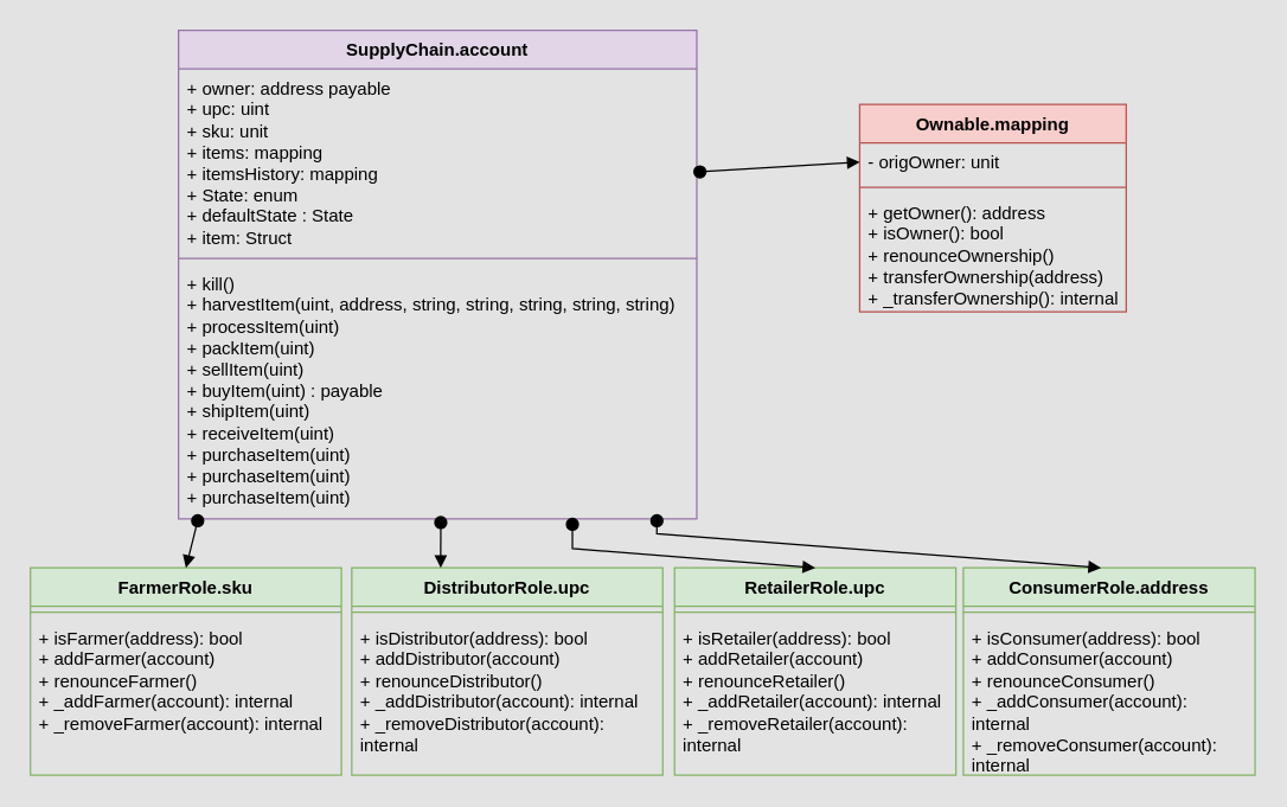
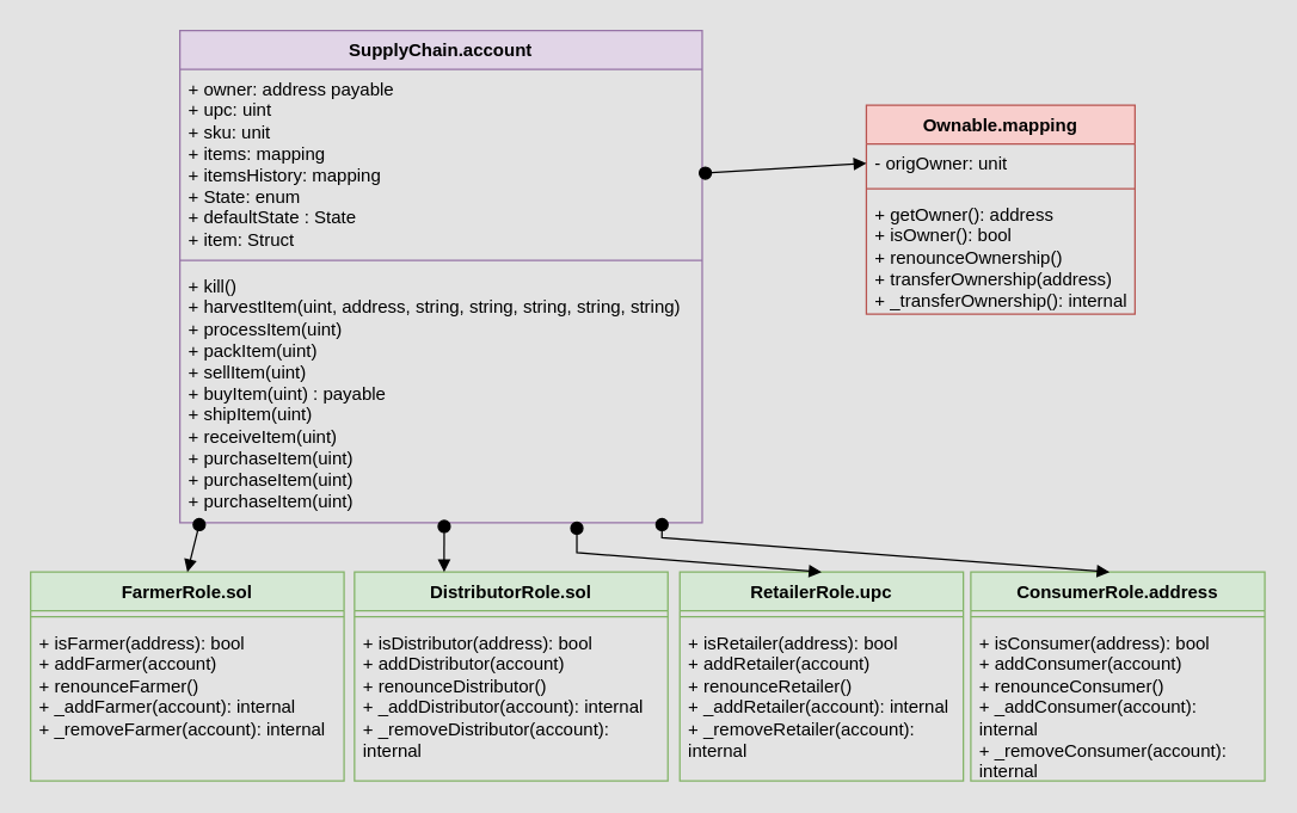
  <mxCell id="0" />
  <mxCell id="1" parent="0" />
  <mxCell id="2" value="SupplyChain.account" style="swimlane;fontStyle=1;align=center;verticalAlign=top;childLayout=stackLayout;horizontal=1;startSize=26;horizontalStack=0;resizeParent=1;resizeParentMax=0;resizeLast=0;collapsible=1;marginBottom=0;whiteSpace=wrap;html=1;fillColor=#e1d5e7;strokeColor=#9673a6;" parent="1" vertex="1"><mxGeometry x="120" width="350" height="330" as="geometry" y="20" /></mxCell>
  <mxCell id="3" value="+ owner: address payable&lt;br&gt;+ upc: uint&lt;br&gt;+ sku: unit&lt;br&gt;+ items: mapping&lt;br&gt;+ itemsHistory: mapping&lt;br&gt;+ State: enum&lt;br&gt;+&amp;nbsp;defaultState : State&lt;br&gt;+ item: Struct" style="text;strokeColor=none;fillColor=none;align=left;verticalAlign=top;spacingLeft=4;spacingRight=4;overflow=hidden;rotatable=0;points=[[0,0.5],[1,0.5]];portConstraint=eastwest;whiteSpace=wrap;html=1;" parent="2" vertex="1"><mxGeometry y="26" width="350" height="124" as="geometry" /></mxCell>
  <mxCell id="4" value="" style="line;strokeWidth=1;fillColor=none;align=left;verticalAlign=middle;spacingTop=-1;spacingLeft=3;spacingRight=3;rotatable=0;labelPosition=right;points=[];portConstraint=eastwest;strokeColor=inherit;" parent="2" vertex="1"><mxGeometry y="150" width="350" height="8" as="geometry" /></mxCell>
  <mxCell id="5" value="+ kill()&lt;br&gt;+ harvestItem(uint, address, string, string, string, string, string)&lt;br&gt;+ processItem(uint)&lt;br&gt;+ packItem(uint)&lt;br&gt;+ sellItem(uint)&lt;br&gt;+ buyItem(uint) : payable&lt;br&gt;+ shipItem(uint)&lt;br&gt;+ receiveItem(uint)&lt;br&gt;+ purchaseItem(uint)&lt;br&gt;+ purchaseItem(uint)&lt;br&gt;+ purchaseItem(uint)" style="text;strokeColor=none;fillColor=none;align=left;verticalAlign=top;spacingLeft=4;spacingRight=4;overflow=hidden;rotatable=0;points=[[0,0.5],[1,0.5]];portConstraint=eastwest;whiteSpace=wrap;html=1;" parent="2" vertex="1"><mxGeometry y="158" width="350" height="172" as="geometry" /></mxCell>
  <mxCell id="6" value="ConsumerRole.address" style="swimlane;fontStyle=1;align=center;verticalAlign=top;childLayout=stackLayout;horizontal=1;startSize=26;horizontalStack=0;resizeParent=1;resizeParentMax=0;resizeLast=0;collapsible=1;marginBottom=0;whiteSpace=wrap;html=1;fillColor=#d5e8d4;strokeColor=#82b366;" parent="1" vertex="1"><mxGeometry x="650" y="383" width="197" height="140" as="geometry" /></mxCell>
  <mxCell id="7" value="" style="line;strokeWidth=1;fillColor=none;align=left;verticalAlign=middle;spacingTop=-1;spacingLeft=3;spacingRight=3;rotatable=0;labelPosition=right;points=[];portConstraint=eastwest;strokeColor=inherit;" parent="6" vertex="1"><mxGeometry y="26" width="197" height="8" as="geometry" /></mxCell>
  <mxCell id="8" value="+ isConsumer(address): bool&lt;br style=&quot;border-color: var(--border-color);&quot;&gt;+ addConsumer(account)&lt;br style=&quot;border-color: var(--border-color);&quot;&gt;+ renounceConsumer()&lt;br style=&quot;border-color: var(--border-color);&quot;&gt;+ _addConsumer(account): internal&lt;br style=&quot;border-color: var(--border-color);&quot;&gt;+ _removeConsumer(account): internal" style="text;strokeColor=none;fillColor=none;align=left;verticalAlign=top;spacingLeft=4;spacingRight=4;overflow=hidden;rotatable=0;points=[[0,0.5],[1,0.5]];portConstraint=eastwest;whiteSpace=wrap;html=1;" parent="6" vertex="1"><mxGeometry y="34" width="197" height="106" as="geometry" /></mxCell>
- <mxCell id="9" value="DistributorRole.upc" style="swimlane;fontStyle=1;align=center;verticalAlign=top;childLayout=stackLayout;horizontal=1;startSize=26;horizontalStack=0;resizeParent=1;resizeParentMax=0;resizeLast=0;collapsible=1;marginBottom=0;whiteSpace=wrap;html=1;fillColor=#d5e8d4;strokeColor=#82b366;" parent="1" vertex="1"><mxGeometry x="237" y="383" width="210" height="140" as="geometry" /></mxCell>
+ <mxCell id="9" value="DistributorRole.sol" style="swimlane;fontStyle=1;align=center;verticalAlign=top;childLayout=stackLayout;horizontal=1;startSize=26;horizontalStack=0;resizeParent=1;resizeParentMax=0;resizeLast=0;collapsible=1;marginBottom=0;whiteSpace=wrap;html=1;fillColor=#d5e8d4;strokeColor=#82b366;" parent="1" vertex="1"><mxGeometry x="237" y="383" width="210" height="140" as="geometry" /></mxCell>
  <mxCell id="10" value="" style="line;strokeWidth=1;fillColor=none;align=left;verticalAlign=middle;spacingTop=-1;spacingLeft=3;spacingRight=3;rotatable=0;labelPosition=right;points=[];portConstraint=eastwest;strokeColor=inherit;" parent="9" vertex="1"><mxGeometry y="26" width="210" height="8" as="geometry" /></mxCell>
  <mxCell id="11" value="+ isDistributor(address): bool&lt;br style=&quot;border-color: var(--border-color);&quot;&gt;+ addDistributor(account)&lt;br style=&quot;border-color: var(--border-color);&quot;&gt;+ renounceDistributor()&lt;br style=&quot;border-color: var(--border-color);&quot;&gt;+ _addDistributor(account): internal&lt;br style=&quot;border-color: var(--border-color);&quot;&gt;+ _removeDistributor(account): internal" style="text;strokeColor=none;fillColor=none;align=left;verticalAlign=top;spacingLeft=4;spacingRight=4;overflow=hidden;rotatable=0;points=[[0,0.5],[1,0.5]];portConstraint=eastwest;whiteSpace=wrap;html=1;" parent="9" vertex="1"><mxGeometry y="34" width="210" height="106" as="geometry" /></mxCell>
  <mxCell id="12" value="RetailerRole.upc" style="swimlane;fontStyle=1;align=center;verticalAlign=top;childLayout=stackLayout;horizontal=1;startSize=26;horizontalStack=0;resizeParent=1;resizeParentMax=0;resizeLast=0;collapsible=1;marginBottom=0;whiteSpace=wrap;html=1;fillColor=#d5e8d4;strokeColor=#82b366;" parent="1" vertex="1"><mxGeometry x="455" y="383" width="190" height="140" as="geometry" /></mxCell>
  <mxCell id="13" value="" style="line;strokeWidth=1;fillColor=none;align=left;verticalAlign=middle;spacingTop=-1;spacingLeft=3;spacingRight=3;rotatable=0;labelPosition=right;points=[];portConstraint=eastwest;strokeColor=inherit;" parent="12" vertex="1"><mxGeometry y="26" width="190" height="8" as="geometry" /></mxCell>
  <mxCell id="14" value="+ isRetailer(address): bool&lt;br style=&quot;border-color: var(--border-color);&quot;&gt;+ addRetailer(account)&lt;br style=&quot;border-color: var(--border-color);&quot;&gt;+ renounceRetailer()&lt;br style=&quot;border-color: var(--border-color);&quot;&gt;+ _addRetailer(account): internal&lt;br style=&quot;border-color: var(--border-color);&quot;&gt;+ _removeRetailer(account): internal" style="text;strokeColor=none;fillColor=none;align=left;verticalAlign=top;spacingLeft=4;spacingRight=4;overflow=hidden;rotatable=0;points=[[0,0.5],[1,0.5]];portConstraint=eastwest;whiteSpace=wrap;html=1;" parent="12" vertex="1"><mxGeometry y="34" width="190" height="106" as="geometry" /></mxCell>
- <mxCell id="15" value="FarmerRole.sku" style="swimlane;fontStyle=1;align=center;verticalAlign=top;childLayout=stackLayout;horizontal=1;startSize=26;horizontalStack=0;resizeParent=1;resizeParentMax=0;resizeLast=0;collapsible=1;marginBottom=0;whiteSpace=wrap;html=1;fillColor=#d5e8d4;strokeColor=#82b366;" parent="1" vertex="1"><mxGeometry y="383" width="210" height="140" as="geometry" x="20" /></mxCell>
+ <mxCell id="15" value="FarmerRole.sol" style="swimlane;fontStyle=1;align=center;verticalAlign=top;childLayout=stackLayout;horizontal=1;startSize=26;horizontalStack=0;resizeParent=1;resizeParentMax=0;resizeLast=0;collapsible=1;marginBottom=0;whiteSpace=wrap;html=1;fillColor=#d5e8d4;strokeColor=#82b366;" parent="1" vertex="1"><mxGeometry y="383" width="210" height="140" as="geometry" x="20" /></mxCell>
  <mxCell id="16" value="" style="line;strokeWidth=1;fillColor=none;align=left;verticalAlign=middle;spacingTop=-1;spacingLeft=3;spacingRight=3;rotatable=0;labelPosition=right;points=[];portConstraint=eastwest;strokeColor=inherit;" parent="15" vertex="1"><mxGeometry y="26" width="210" height="8" as="geometry" /></mxCell>
  <mxCell id="17" value="+ isFarmer(address): bool&lt;br&gt;+ addFarmer(account)&lt;br&gt;+ renounceFarmer()&lt;br&gt;+ _addFarmer(account): internal&lt;br&gt;+ _removeFarmer(account): internal" style="text;strokeColor=none;fillColor=none;align=left;verticalAlign=top;spacingLeft=4;spacingRight=4;overflow=hidden;rotatable=0;points=[[0,0.5],[1,0.5]];portConstraint=eastwest;whiteSpace=wrap;html=1;" parent="15" vertex="1"><mxGeometry y="34" width="210" height="106" as="geometry" /></mxCell>
  <mxCell id="18" value="Ownable.mapping" style="swimlane;fontStyle=1;align=center;verticalAlign=top;childLayout=stackLayout;horizontal=1;startSize=26;horizontalStack=0;resizeParent=1;resizeParentMax=0;resizeLast=0;collapsible=1;marginBottom=0;whiteSpace=wrap;html=1;fillColor=#f8cecc;strokeColor=#b85450;" parent="1" vertex="1"><mxGeometry x="580" y="70" width="180" height="140" as="geometry" /></mxCell>
  <mxCell id="19" value="- origOwner: unit" style="text;strokeColor=none;fillColor=none;align=left;verticalAlign=top;spacingLeft=4;spacingRight=4;overflow=hidden;rotatable=0;points=[[0,0.5],[1,0.5]];portConstraint=eastwest;whiteSpace=wrap;html=1;" parent="18" vertex="1"><mxGeometry y="26" width="180" height="26" as="geometry" /></mxCell>
  <mxCell id="20" value="" style="line;strokeWidth=1;fillColor=none;align=left;verticalAlign=middle;spacingTop=-1;spacingLeft=3;spacingRight=3;rotatable=0;labelPosition=right;points=[];portConstraint=eastwest;strokeColor=inherit;" parent="18" vertex="1"><mxGeometry y="52" width="180" height="8" as="geometry" /></mxCell>
  <mxCell id="21" value="+ getOwner(): address&lt;br&gt;+ isOwner(): bool&lt;br&gt;+ renounceOwnership()&lt;br&gt;+ transferOwnership(address)&lt;br&gt;+ _transferOwnership(): internal" style="text;strokeColor=none;fillColor=none;align=left;verticalAlign=top;spacingLeft=4;spacingRight=4;overflow=hidden;rotatable=0;points=[[0,0.5],[1,0.5]];portConstraint=eastwest;whiteSpace=wrap;html=1;" parent="18" vertex="1"><mxGeometry y="60" width="180" height="80" as="geometry" /></mxCell>
  <mxCell id="22" value="" style="html=1;verticalAlign=bottom;startArrow=oval;startFill=1;endArrow=block;startSize=8;curved=0;rounded=0;exitX=1.006;exitY=0.561;exitDx=0;exitDy=0;exitPerimeter=0;entryX=0;entryY=0.5;entryDx=0;entryDy=0;" parent="1" source="3" target="19" edge="1"><mxGeometry width="60" relative="1" as="geometry"><mxPoint x="400" y="270" as="sourcePoint" /><mxPoint x="460" y="270" as="targetPoint" /></mxGeometry></mxCell>
  <mxCell id="23" value="" style="html=1;verticalAlign=bottom;startArrow=oval;startFill=1;endArrow=block;startSize=8;curved=0;rounded=0;exitX=0.923;exitY=1.007;exitDx=0;exitDy=0;exitPerimeter=0;entryX=0.472;entryY=0;entryDx=0;entryDy=0;entryPerimeter=0;" parent="1" source="5" target="6" edge="1"><mxGeometry width="60" relative="1" as="geometry"><mxPoint x="482" y="120" as="sourcePoint" /><mxPoint x="590" y="119" as="targetPoint" /><Array as="points"><mxPoint x="443" y="360" /></Array></mxGeometry></mxCell>
  <mxCell id="24" value="" style="html=1;verticalAlign=bottom;startArrow=oval;startFill=1;endArrow=block;startSize=8;curved=0;rounded=0;exitX=0.76;exitY=1.021;exitDx=0;exitDy=0;exitPerimeter=0;entryX=0.5;entryY=0;entryDx=0;entryDy=0;" parent="1" source="5" target="12" edge="1"><mxGeometry width="60" relative="1" as="geometry"><mxPoint x="492" y="130" as="sourcePoint" /><mxPoint x="600" y="129" as="targetPoint" /><Array as="points"><mxPoint x="386" y="370" /></Array></mxGeometry></mxCell>
  <mxCell id="25" value="" style="html=1;verticalAlign=bottom;startArrow=oval;startFill=1;endArrow=block;startSize=8;curved=0;rounded=0;exitX=0.506;exitY=1.014;exitDx=0;exitDy=0;exitPerimeter=0;entryX=0.286;entryY=0;entryDx=0;entryDy=0;entryPerimeter=0;" parent="1" source="5" target="9" edge="1"><mxGeometry width="60" relative="1" as="geometry"><mxPoint x="502" y="140" as="sourcePoint" /><mxPoint x="610" y="139" as="targetPoint" /></mxGeometry></mxCell>
  <mxCell id="26" value="" style="html=1;verticalAlign=bottom;startArrow=oval;startFill=1;endArrow=block;startSize=8;curved=0;rounded=0;exitX=0.037;exitY=1.007;exitDx=0;exitDy=0;exitPerimeter=0;entryX=0.5;entryY=0;entryDx=0;entryDy=0;" parent="1" source="5" target="15" edge="1"><mxGeometry width="60" relative="1" as="geometry"><mxPoint x="512" y="172" as="sourcePoint" /><mxPoint x="620" y="171" as="targetPoint" /></mxGeometry></mxCell>
